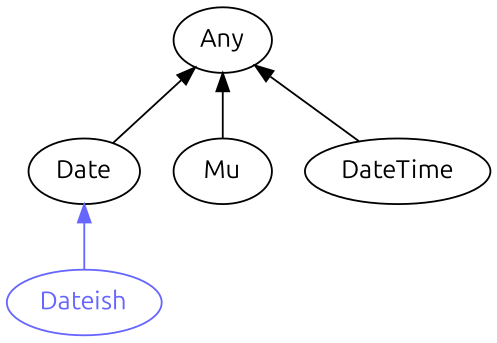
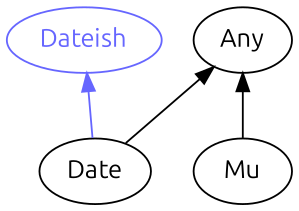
  digraph {
    fontname=Ubuntu
    rankdir=BT
    splines=polyline
    node [color="#000000" fontcolor="#000000" fontname=Ubuntu]
    edge [color="#000000" fontname=Ubuntu]
    Dateish [color="#6666FF" fontcolor="#6666FF"]
    Mu
    Any
    Date
-   DateTime
    Mu -> Any
-   Dateish -> Date [color="#6666FF"]
+   Date -> Dateish [color="#6666FF"]
    Date -> Any
-   DateTime -> Any
  }
